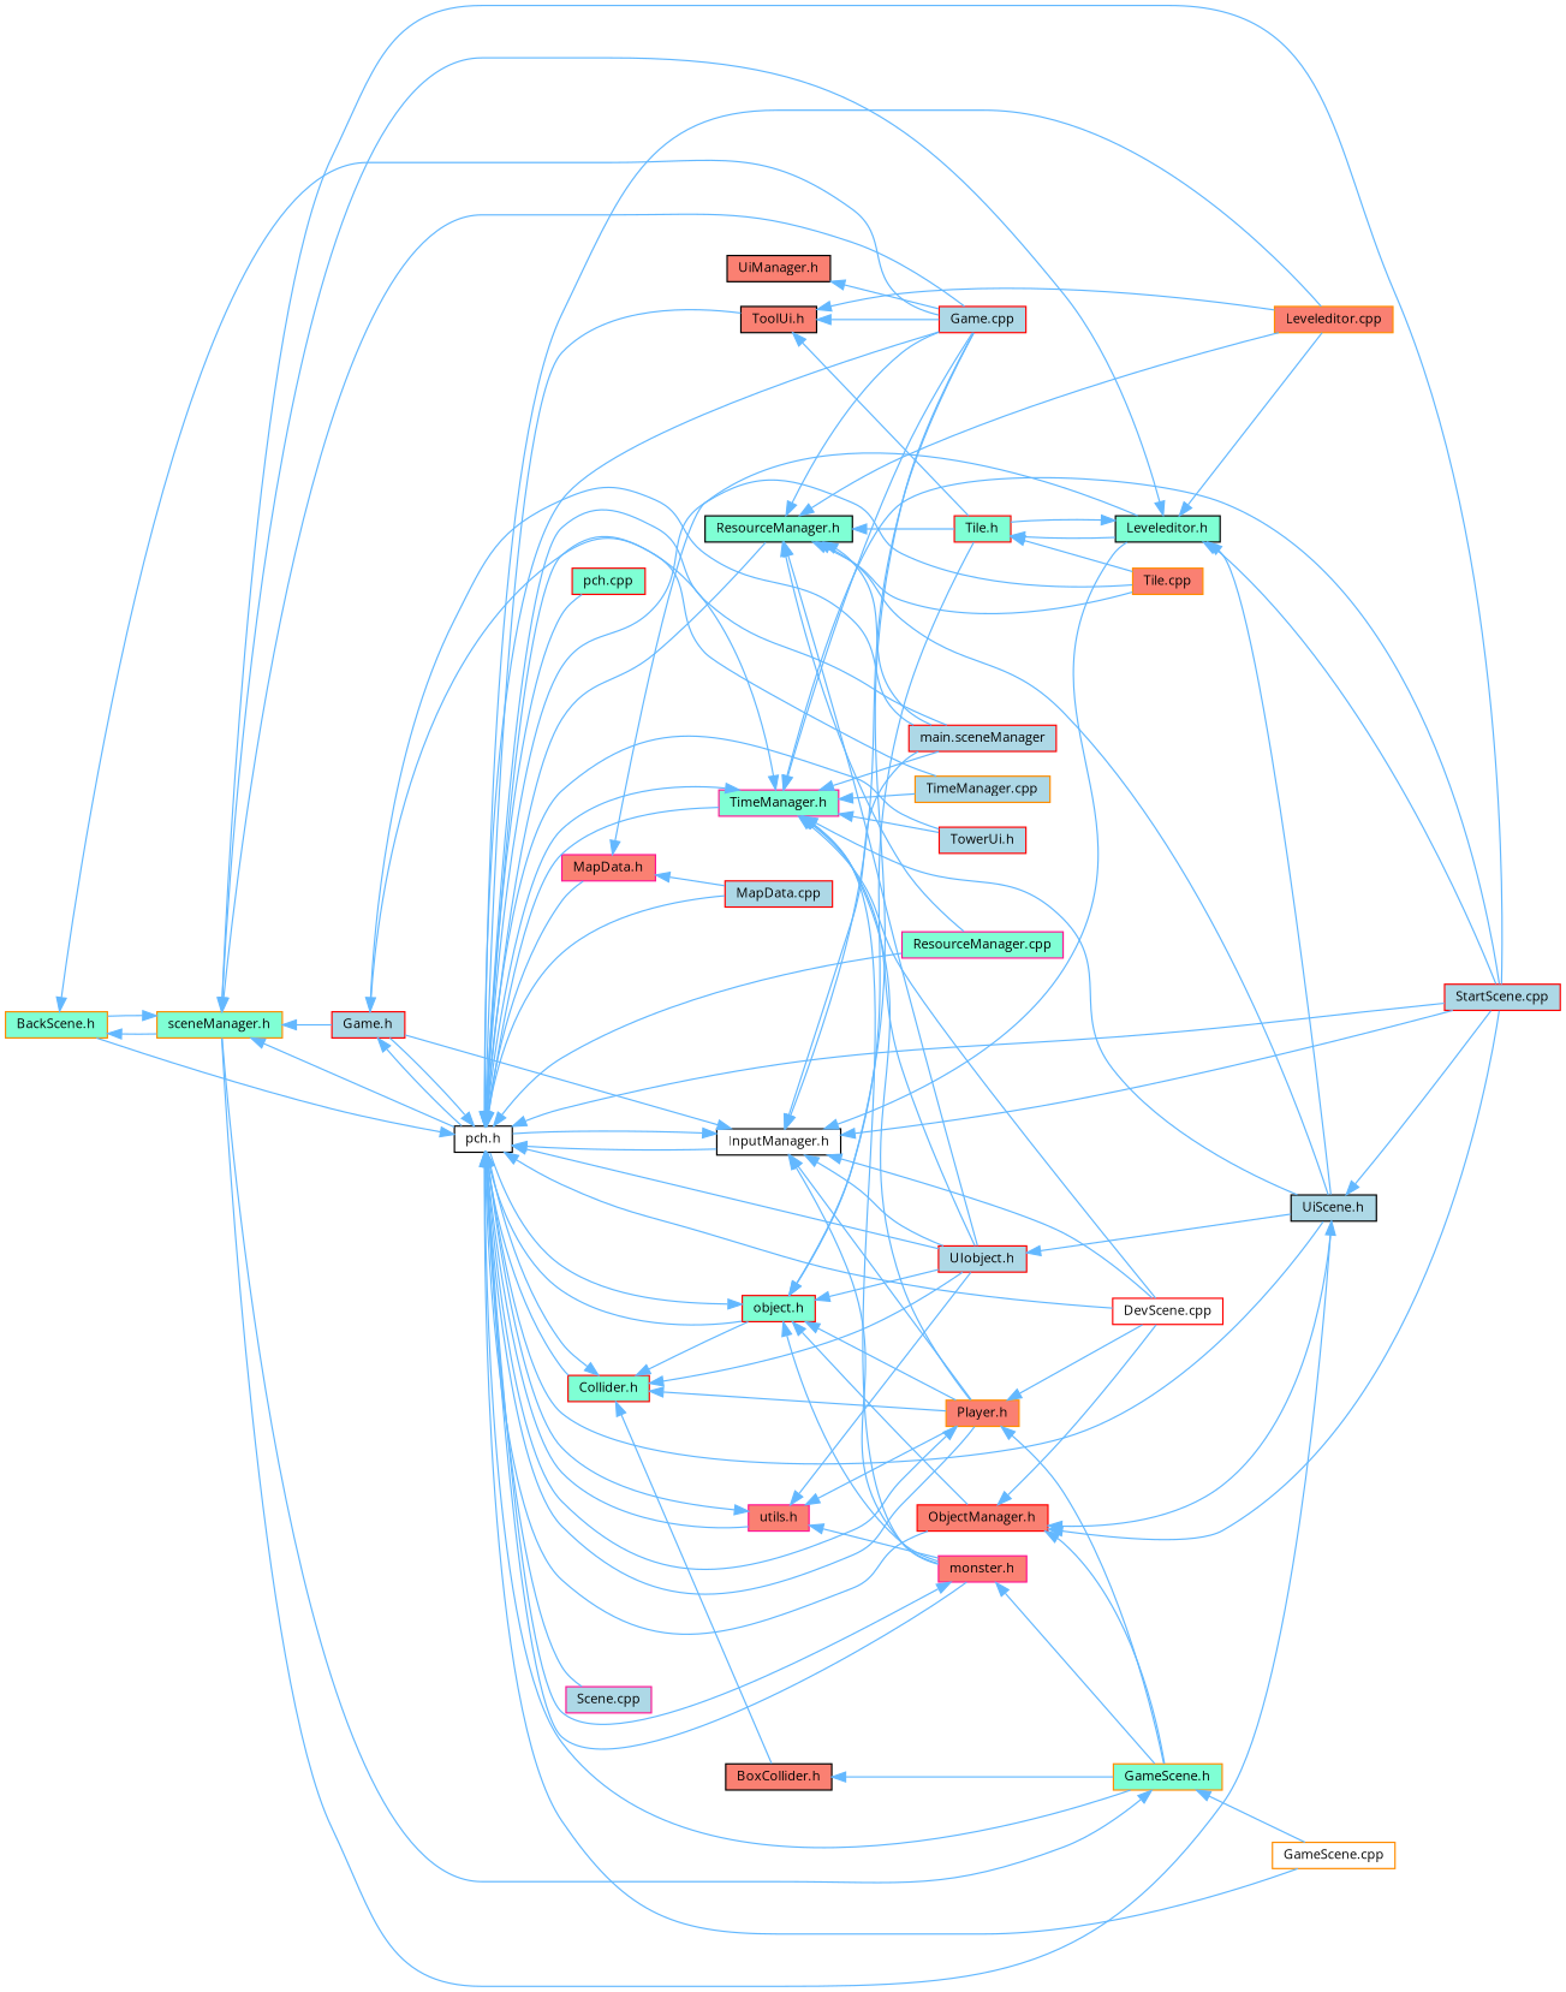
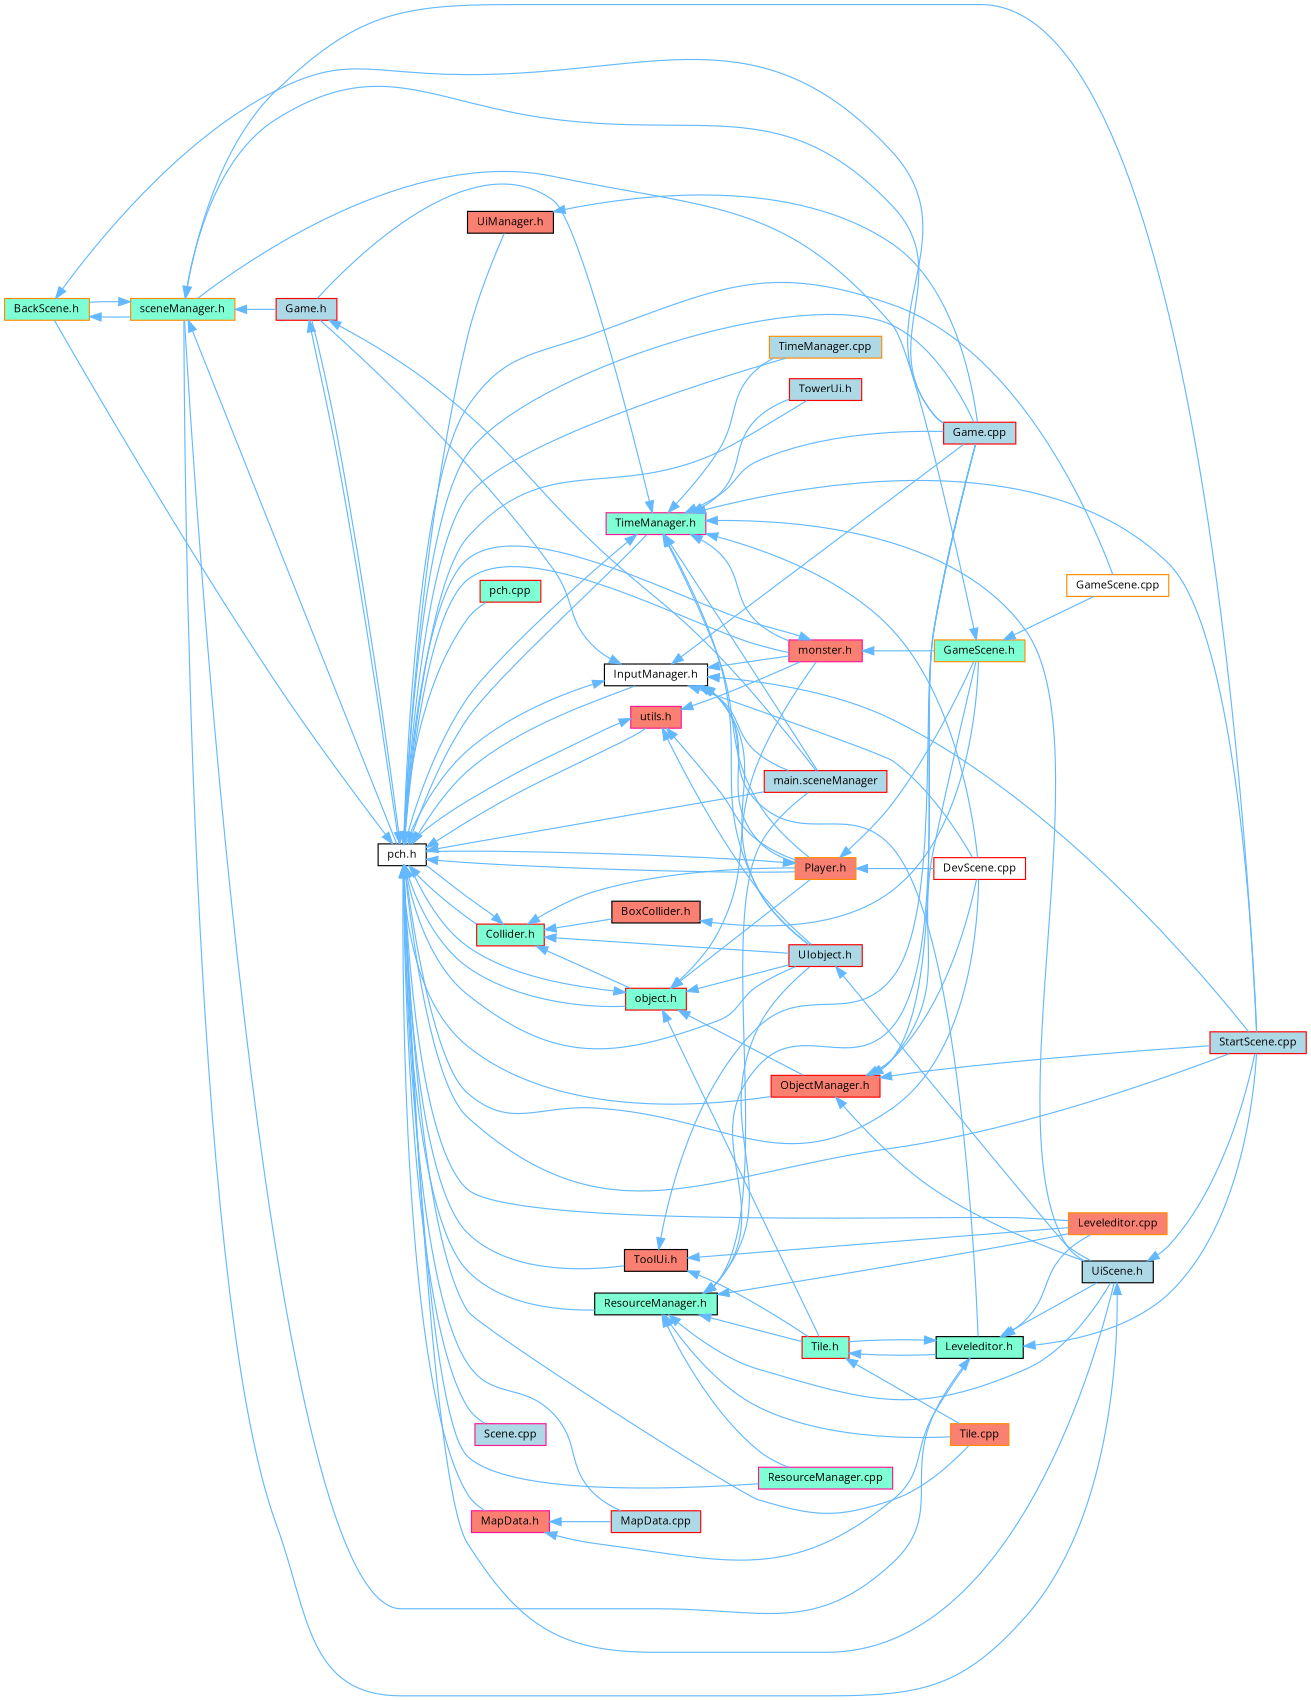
  digraph {
    fontname="Open Sans"
    rankdir=LR
    node [color=red fillcolor=aquamarine fontname="Open Sans" fontsize=10 shape=box style=filled]
    edge [color=steelblue1 dir=back fontname="Open Sans" fontsize=10 labelfontname=Helvetica labelfontsize=10 style=solid]
    n1 [color=darkorange fontcolor=black height=0.2 label="BackScene.h" width=0.4]
    n2 [fillcolor=lightblue height=0.2 label="Game.cpp" width=0.4]
    n3 [color=darkorange height=0.2 label="sceneManager.h" width=0.4]
    n4 [fillcolor=lightblue height=0.2 label="Game.h" width=0.4]
    n5 [color=black fillcolor=white height=0.2 label="pch.h" width=0.4]
    n6 [fillcolor=lightblue height=0.2 label="StartScene.cpp" width=0.4]
    n7 [fillcolor=lightblue height=0.2 label="main.sceneManager" width=0.4]
    n8 [height=0.2 label="Collider.h" width=0.4]
    n9 [color=darkorange fillcolor=white height=0.2 label="GameScene.cpp" width=0.4]
    n10 [color=darkorange fillcolor=salmon height=0.2 label="Player.h" width=0.4]
    n11 [fillcolor=white height=0.2 label="DevScene.cpp" width=0.4]
    n12 [fillcolor=lightblue height=0.2 label="UIobject.h" width=0.4]
    n13 [color=black fillcolor=lightblue height=0.2 label="UiScene.h" width=0.4]
    n14 [height=0.2 label="object.h" width=0.4]
    n15 [fillcolor=salmon height=0.2 label="ObjectManager.h" width=0.4]
    n16 [color=darkorange fillcolor=salmon height=0.2 label="Leveleditor.cpp" width=0.4]
    n17 [color=darkorange fillcolor=salmon height=0.2 label="Tile.cpp" width=0.4]
    n18 [color=deeppink fillcolor=salmon height=0.2 label="monster.h" width=0.4]
    n19 [color=black fillcolor=white height=0.2 label="InputManager.h" width=0.4]
    n20 [fillcolor=lightblue height=0.2 label="MapData.cpp" width=0.4]
    n21 [color=deeppink fillcolor=salmon height=0.2 label="MapData.h" width=0.4]
    n22 [color=deeppink height=0.2 label="ResourceManager.cpp" width=0.4]
    n23 [color=black height=0.2 label="ResourceManager.h" width=0.4]
    n24 [color=deeppink fillcolor=lightblue height=0.2 label="Scene.cpp" width=0.4]
    n25 [color=darkorange fillcolor=lightblue height=0.2 label="TimeManager.cpp" width=0.4]
    n26 [color=deeppink height=0.2 label="TimeManager.h" width=0.4]
    n27 [fillcolor=lightblue height=0.2 label="TowerUi.h" width=0.4]
    n28 [color=black fillcolor=salmon height=0.2 label="ToolUi.h" width=0.4]
    n29 [color=black fillcolor=salmon height=0.2 label="UiManager.h" width=0.4]
    n30 [height=0.2 label="pch.cpp" width=0.4]
    n31 [color=deeppink fillcolor=salmon height=0.2 label="utils.h" width=0.4]
    n32 [color=black fillcolor=salmon height=0.2 label="BoxCollider.h" width=0.4]
    n33 [color=darkorange height=0.2 label="GameScene.h" width=0.4]
    n34 [height=0.2 label="Tile.h" width=0.4]
    n35 [color=black height=0.2 label="Leveleditor.h" width=0.4]
    n1 -> n2
    n1 -> n3
    n3 -> n1
    n3 -> n2
    n3 -> n4
    n3 -> n5
    n3 -> n6
    n4 -> n5
    n4 -> n7
    n5 -> n1
    n5 -> n2
    n5 -> n4
    n5 -> n6
    n5 -> n7
    n5 -> n8
    n5 -> n9
    n5 -> n10
    n5 -> n11
    n5 -> n12
    n5 -> n13
    n5 -> n14
    n5 -> n15
    n5 -> n16
    n5 -> n17
    n5 -> n18
    n5 -> n19
    n5 -> n20
    n5 -> n21
    n5 -> n22
    n5 -> n23
    n5 -> n24
    n5 -> n25
    n5 -> n26
    n5 -> n27
    n5 -> n28
-   n5 -> n33
+   n5 -> n29
    n5 -> n30
    n5 -> n31
    n8 -> n5
    n8 -> n10
    n8 -> n12
    n8 -> n14
    n8 -> n32
    n10 -> n5
    n10 -> n11
    n10 -> n33
    n12 -> n13
    n13 -> n3
    n13 -> n6
    n14 -> n5
    n14 -> n10
    n14 -> n12
    n14 -> n15
    n14 -> n18
    n14 -> n34
-   n14 -> n2
+   n15 -> n2
    n15 -> n6
    n15 -> n11
    n15 -> n13
    n15 -> n33
    n18 -> n5
    n18 -> n33
    n19 -> n2
    n19 -> n4
    n19 -> n5
    n19 -> n6
    n19 -> n7
    n19 -> n10
    n19 -> n11
    n19 -> n12
    n19 -> n18
    n19 -> n35
    n21 -> n20
    n21 -> n35
    n23 -> n2
    n23 -> n7
    n23 -> n12
    n23 -> n13
    n23 -> n16
    n23 -> n17
    n23 -> n22
    n23 -> n34
    n26 -> n2
    n26 -> n4
    n26 -> n5
    n26 -> n6
    n26 -> n7
    n26 -> n10
    n26 -> n11
    n26 -> n12
    n26 -> n13
    n26 -> n18
    n26 -> n25
    n26 -> n27
    n28 -> n2
    n28 -> n16
    n28 -> n34
    n29 -> n2
    n31 -> n5
    n31 -> n10
    n31 -> n12
    n31 -> n18
    n32 -> n33
    n33 -> n3
    n33 -> n9
    n34 -> n17
    n34 -> n35
    n35 -> n3
    n35 -> n6
    n35 -> n13
    n35 -> n16
    n35 -> n34
  }
